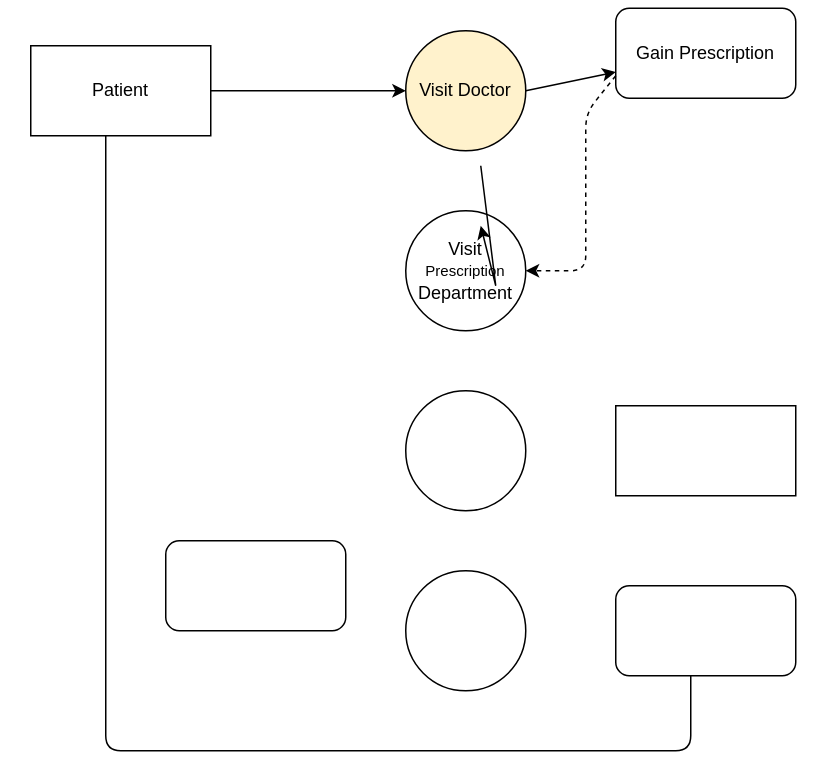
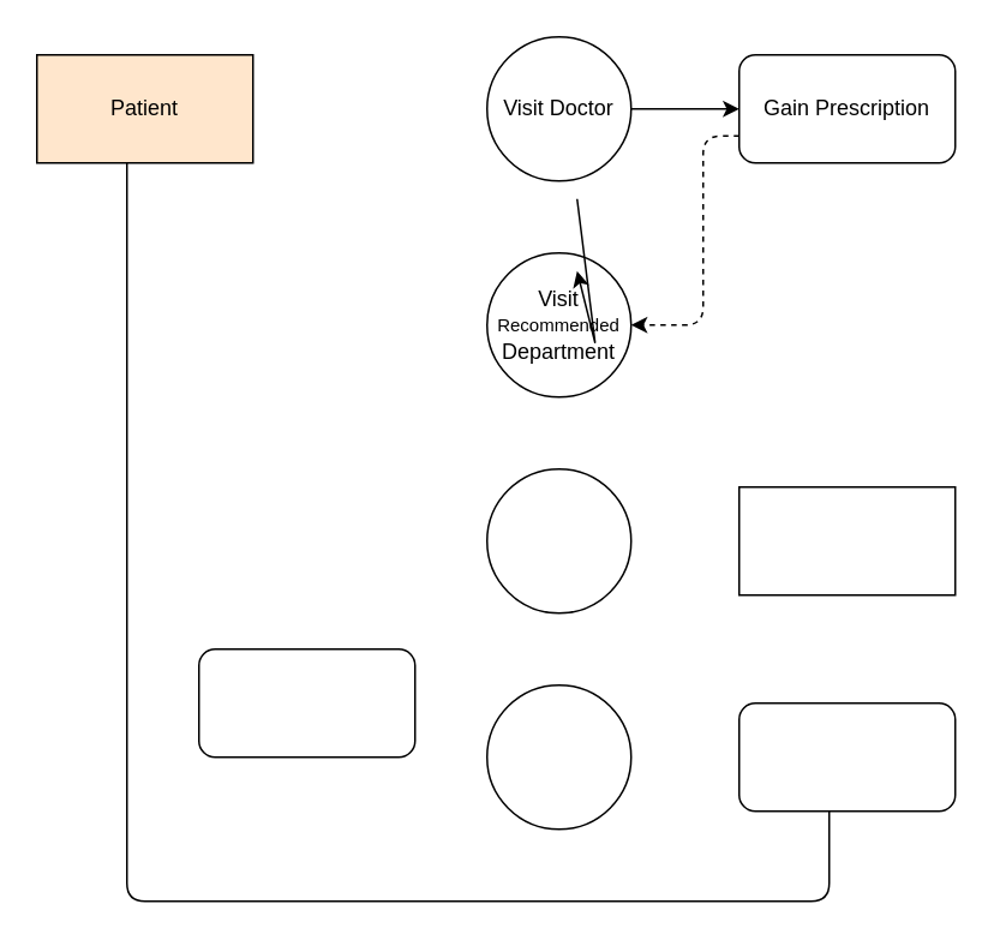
  <mxCell id="0" />
  <mxCell id="1" parent="0" />
- <mxCell id="2" value="Visit Doctor" style="ellipse;whiteSpace=wrap;html=1;aspect=fixed;fillColor=#fff2cc;" vertex="1" parent="1"><mxGeometry x="270" y="20" width="80" height="80" as="geometry" /></mxCell>
- <mxCell id="3" value="Patient" style="rounded=0;whiteSpace=wrap;html=1;" vertex="1" parent="1"><mxGeometry x="20" y="30" width="120" height="60" as="geometry" /></mxCell>
+ <mxCell id="2" value="Visit Doctor" style="ellipse;whiteSpace=wrap;html=1;aspect=fixed;" vertex="1" parent="1"><mxGeometry x="270" y="20" width="80" height="80" as="geometry" /></mxCell>
+ <mxCell id="3" value="Patient" style="rounded=0;whiteSpace=wrap;html=1;fillColor=#ffe6cc;" vertex="1" parent="1"><mxGeometry x="20" y="30" width="120" height="60" as="geometry" /></mxCell>
  <mxCell id="4" value="" style="rounded=0;whiteSpace=wrap;html=1;" vertex="1" parent="1"><mxGeometry x="410" y="270" width="120" height="60" as="geometry" /></mxCell>
- <mxCell id="5" value="&lt;div&gt;Visit&lt;br&gt;&lt;/div&gt;&lt;div&gt;&lt;font style=&quot;font-size: 10px;&quot;&gt;Prescription&lt;/font&gt;&lt;/div&gt;&lt;div&gt;Department&lt;br&gt;&lt;/div&gt;" style="ellipse;whiteSpace=wrap;html=1;aspect=fixed;" vertex="1" parent="1"><mxGeometry x="270" y="140" width="80" height="80" as="geometry" /></mxCell>
+ <mxCell id="5" value="&lt;div&gt;Visit&lt;br&gt;&lt;/div&gt;&lt;div&gt;&lt;font style=&quot;font-size: 10px;&quot;&gt;Recommended&lt;/font&gt;&lt;/div&gt;&lt;div&gt;Department&lt;br&gt;&lt;/div&gt;" style="ellipse;whiteSpace=wrap;html=1;aspect=fixed;" vertex="1" parent="1"><mxGeometry x="270" y="140" width="80" height="80" as="geometry" /></mxCell>
  <mxCell id="6" value="" style="ellipse;whiteSpace=wrap;html=1;aspect=fixed;" vertex="1" parent="1"><mxGeometry x="270" y="260" width="80" height="80" as="geometry" /></mxCell>
  <mxCell id="7" value="" style="ellipse;whiteSpace=wrap;html=1;aspect=fixed;" vertex="1" parent="1"><mxGeometry x="270" y="380" width="80" height="80" as="geometry" /></mxCell>
- <mxCell id="8" value="Gain Prescription" style="rounded=1;whiteSpace=wrap;html=1;" vertex="1" parent="1"><mxGeometry x="410" y="5" width="120" height="60" as="geometry" /></mxCell>
+ <mxCell id="8" value="Gain Prescription" style="rounded=1;whiteSpace=wrap;html=1;" vertex="1" parent="1"><mxGeometry x="410" y="30" width="120" height="60" as="geometry" /></mxCell>
  <mxCell id="9" value="" style="rounded=1;whiteSpace=wrap;html=1;" vertex="1" parent="1"><mxGeometry x="410" y="390" width="120" height="60" as="geometry" /></mxCell>
  <mxCell id="10" value="" style="rounded=1;whiteSpace=wrap;html=1;" vertex="1" parent="1"><mxGeometry x="110" y="360" width="120" height="60" as="geometry" /></mxCell>
  <mxCell id="11" value="" style="endArrow=none;html=1;rounded=1;entryX=0.5;entryY=1;entryDx=0;entryDy=0;exitX=0.5;exitY=1;exitDx=0;exitDy=0;curved=0;" edge="1" parent="1"><mxGeometry relative="1" as="geometry"><mxPoint y="90" as="sourcePoint" x="70" /><mxPoint x="460" y="450" as="targetPoint" /><Array as="points"><mxPoint y="500" x="70" /><mxPoint x="460" y="500" /></Array></mxGeometry></mxCell>
- <mxCell id="12" value="" style="endArrow=classic;html=1;rounded=0;exitX=1;exitY=0.5;exitDx=0;exitDy=0;" edge="1" parent="1" source="3" target="2"><mxGeometry width="50" height="50" relative="1" as="geometry"><mxPoint x="380" y="270" as="sourcePoint" /><mxPoint x="430" y="220" as="targetPoint" /></mxGeometry></mxCell>
  <mxCell id="13" value="" style="endArrow=classic;html=1;rounded=0;" edge="1" parent="1" target="8"><mxGeometry width="50" height="50" relative="1" as="geometry"><mxPoint x="350" y="60" as="sourcePoint" /><mxPoint x="280" y="70" as="targetPoint" /></mxGeometry></mxCell>
  <mxCell id="14" value="" style="endArrow=classic;html=1;rounded=1;entryX=1;entryY=0.5;entryDx=0;entryDy=0;exitX=0;exitY=0.75;exitDx=0;exitDy=0;curved=0;dashed=1;" edge="1" parent="1" source="8" target="5"><mxGeometry width="50" height="50" relative="1" as="geometry"><mxPoint x="360" y="70" as="sourcePoint" /><mxPoint x="353" y="188" as="targetPoint" /><Array as="points"><mxPoint x="390" y="75" /><mxPoint x="390" y="180" /></Array></mxGeometry></mxCell>
  <mxCell id="15" value="" style="endArrow=classic;html=1;rounded=0;exitX=0.5;exitY=1;exitDx=0;exitDy=0;entryX=0.5;entryY=0;entryDx=0;entryDy=0;" edge="1" parent="1"><mxGeometry width="50" height="50" relative="1" as="geometry"><mxPoint x="320" y="110" as="sourcePoint" /><mxPoint x="320" y="150" as="targetPoint" /><Array as="points"><mxPoint x="330" y="190" /></Array></mxGeometry></mxCell>
